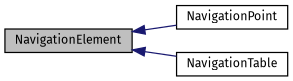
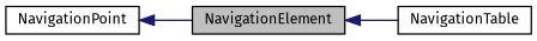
  digraph {
    fontname="Fira Sans"
    rankdir=LR
    node [color=black fillcolor=white fontname="Fira Sans" fontsize=10 shape=record style=filled]
    edge [color=midnightblue dir=back fontname="Fira Sans" fontsize=10 labelfontname=Helvetica labelfontsize=10 style=solid]
    n1 [fillcolor=grey75 fontcolor=black height=0.2 label=NavigationElement width=0.4]
    n2 [height=0.2 label=NavigationPoint width=0.4]
    n3 [height=0.2 label=NavigationTable width=0.4]
-   n1 -> n2
+   n2 -> n1
    n1 -> n3
  }
